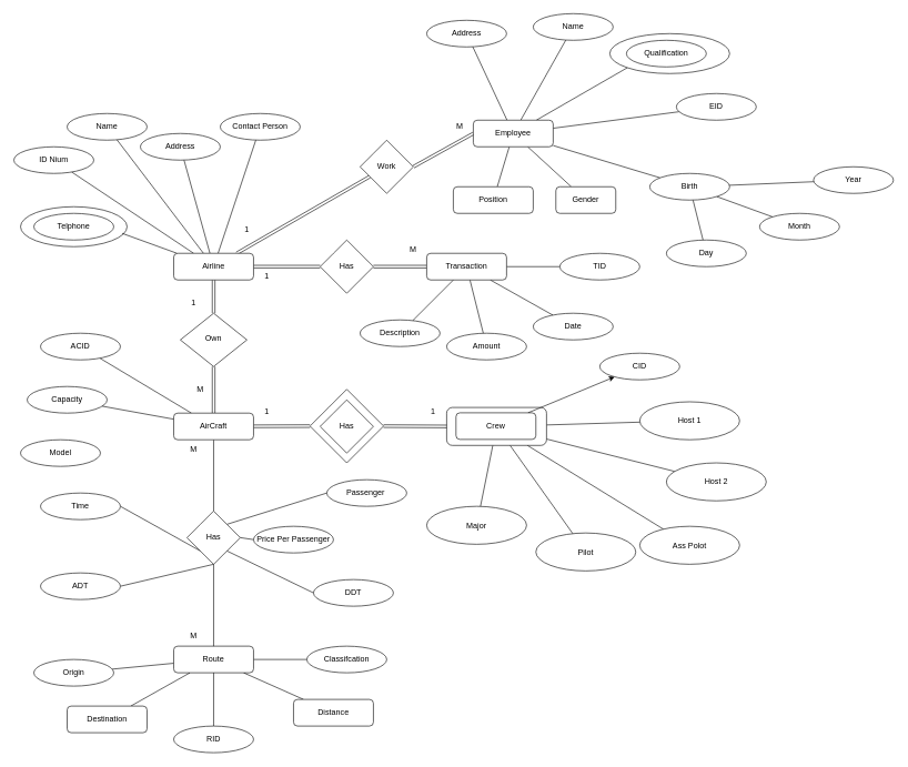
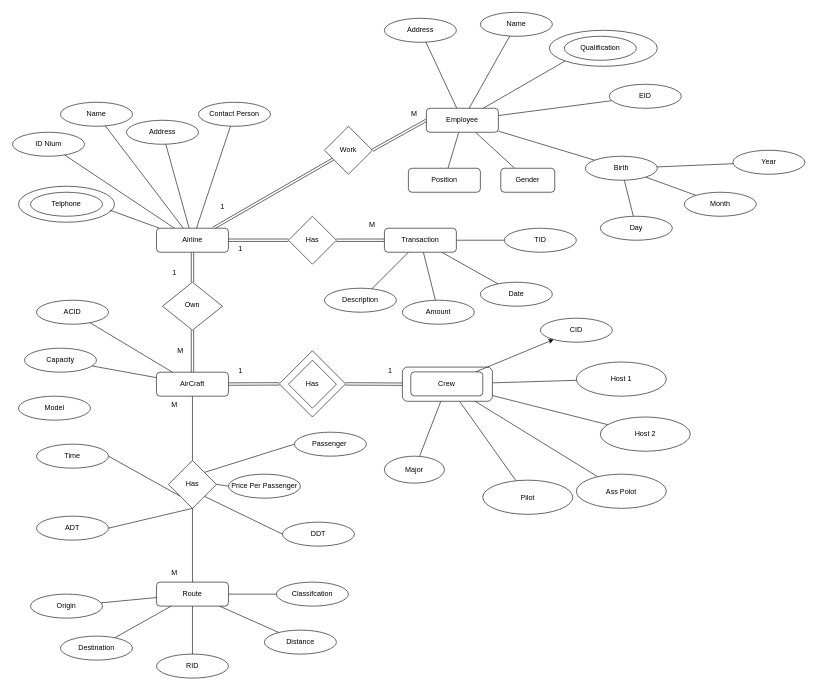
  <mxCell id="0" />
  <mxCell id="1" parent="0" />
  <mxCell id="2" value="" style="ellipse;whiteSpace=wrap;html=1;rounded=1;glass=0;strokeWidth=1;shadow=0;" vertex="1" parent="1"><mxGeometry x="915" y="50" width="180" height="60" as="geometry" /></mxCell>
  <mxCell id="3" value="" style="rhombus;whiteSpace=wrap;html=1;rounded=1;glass=0;strokeWidth=1;shadow=0;arcSize=0;" parent="1" vertex="1"><mxGeometry x="464.75" y="584.25" width="110.5" height="110.5" as="geometry" /></mxCell>
  <mxCell id="4" value="" style="edgeStyle=none;rounded=0;orthogonalLoop=1;jettySize=auto;html=1;endArrow=none;endFill=0;" parent="1" source="9" target="62" edge="1"><mxGeometry relative="1" as="geometry" /></mxCell>
  <mxCell id="5" value="" style="edgeStyle=none;rounded=0;orthogonalLoop=1;jettySize=auto;html=1;endArrow=none;endFill=0;" parent="1" source="9" target="63" edge="1"><mxGeometry relative="1" as="geometry" /></mxCell>
  <mxCell id="6" value="" style="edgeStyle=none;rounded=0;orthogonalLoop=1;jettySize=auto;html=1;endArrow=none;endFill=0;" parent="1" source="9" target="64" edge="1"><mxGeometry relative="1" as="geometry" /></mxCell>
  <mxCell id="7" value="" style="edgeStyle=none;rounded=0;orthogonalLoop=1;jettySize=auto;html=1;endArrow=none;endFill=0;" parent="1" source="9" target="65" edge="1"><mxGeometry relative="1" as="geometry" /></mxCell>
  <mxCell id="8" value="" style="edgeStyle=none;rounded=0;orthogonalLoop=1;jettySize=auto;html=1;endArrow=none;endFill=0;" parent="1" source="9" target="66" edge="1"><mxGeometry relative="1" as="geometry" /></mxCell>
  <mxCell id="9" value="" style="whiteSpace=wrap;html=1;rounded=1;glass=0;strokeWidth=1;shadow=0;arcSize=15;" parent="1" vertex="1"><mxGeometry x="670" y="611.5" width="150" height="57" as="geometry" /></mxCell>
  <mxCell id="10" value="" style="ellipse;whiteSpace=wrap;html=1;rounded=1;glass=0;strokeWidth=1;shadow=0;" parent="1" vertex="1"><mxGeometry x="30" y="310" width="160" height="60" as="geometry" /></mxCell>
  <mxCell id="11" value="" style="rounded=0;html=1;jettySize=auto;orthogonalLoop=1;fontSize=11;endArrow=none;endFill=0;strokeWidth=1;shadow=0;labelBackgroundColor=none;edgeStyle=orthogonalEdgeStyle;shape=link;" parent="1" source="19" target="21" edge="1"><mxGeometry relative="1" as="geometry" /></mxCell>
  <mxCell id="12" value="" style="rounded=0;orthogonalLoop=1;jettySize=auto;html=1;endArrow=none;endFill=0;" parent="1" source="19" target="33" edge="1"><mxGeometry relative="1" as="geometry" /></mxCell>
  <mxCell id="13" value="" style="rounded=0;orthogonalLoop=1;jettySize=auto;html=1;endArrow=none;endFill=0;" parent="1" source="19" target="34" edge="1"><mxGeometry relative="1" as="geometry" /></mxCell>
  <mxCell id="14" value="" style="edgeStyle=none;rounded=0;orthogonalLoop=1;jettySize=auto;html=1;endArrow=none;endFill=0;" parent="1" source="19" target="35" edge="1"><mxGeometry relative="1" as="geometry" /></mxCell>
  <mxCell id="15" value="" style="edgeStyle=none;rounded=0;orthogonalLoop=1;jettySize=auto;html=1;entryX=0.954;entryY=0.667;entryDx=0;entryDy=0;entryPerimeter=0;endArrow=none;endFill=0;" parent="1" source="19" target="10" edge="1"><mxGeometry relative="1" as="geometry"><mxPoint x="180" y="360" as="targetPoint" /></mxGeometry></mxCell>
  <mxCell id="16" value="" style="edgeStyle=none;rounded=0;orthogonalLoop=1;jettySize=auto;html=1;endArrow=none;endFill=0;" parent="1" source="19" target="37" edge="1"><mxGeometry relative="1" as="geometry" /></mxCell>
  <mxCell id="17" value="" style="edgeStyle=none;rounded=0;orthogonalLoop=1;jettySize=auto;html=1;endArrow=none;endFill=0;shape=link;" parent="1" source="19" target="67" edge="1"><mxGeometry relative="1" as="geometry" /></mxCell>
  <mxCell id="18" value="" style="edgeStyle=none;rounded=0;orthogonalLoop=1;jettySize=auto;html=1;endArrow=none;endFill=0;shape=link;" parent="1" source="19" target="78" edge="1"><mxGeometry relative="1" as="geometry" /></mxCell>
  <mxCell id="19" value="Airline" style="rounded=1;whiteSpace=wrap;html=1;fontSize=12;glass=0;strokeWidth=1;shadow=0;" parent="1" vertex="1"><mxGeometry x="260" y="380" width="120" height="40" as="geometry" /></mxCell>
  <mxCell id="20" style="edgeStyle=none;rounded=0;orthogonalLoop=1;jettySize=auto;html=1;exitX=0.5;exitY=1;exitDx=0;exitDy=0;entryX=0.5;entryY=0;entryDx=0;entryDy=0;endArrow=none;endFill=0;shape=link;" parent="1" source="21" target="26" edge="1"><mxGeometry relative="1" as="geometry" /></mxCell>
  <mxCell id="21" value="Own" style="rhombus;whiteSpace=wrap;html=1;shadow=0;fontFamily=Helvetica;fontSize=12;align=center;strokeWidth=1;spacing=6;spacingTop=-4;" parent="1" vertex="1"><mxGeometry x="270" y="470" width="100" height="80" as="geometry" /></mxCell>
  <mxCell id="22" value="" style="edgeStyle=none;rounded=0;orthogonalLoop=1;jettySize=auto;html=1;endArrow=none;endFill=0;" parent="1" source="26" target="45" edge="1"><mxGeometry relative="1" as="geometry" /></mxCell>
  <mxCell id="23" value="" style="edgeStyle=none;rounded=0;orthogonalLoop=1;jettySize=auto;html=1;endArrow=none;endFill=0;" parent="1" source="26" target="47" edge="1"><mxGeometry relative="1" as="geometry" /></mxCell>
  <mxCell id="24" value="" style="edgeStyle=none;rounded=0;orthogonalLoop=1;jettySize=auto;html=1;entryX=0;entryY=0.5;entryDx=0;entryDy=0;endArrow=none;endFill=0;shape=link;" parent="1" source="26" target="3" edge="1"><mxGeometry relative="1" as="geometry"><mxPoint x="460" y="640" as="targetPoint" /></mxGeometry></mxCell>
  <mxCell id="25" style="edgeStyle=orthogonalEdgeStyle;rounded=0;orthogonalLoop=1;jettySize=auto;html=1;exitX=0.5;exitY=1;exitDx=0;exitDy=0;entryX=0.5;entryY=0;entryDx=0;entryDy=0;endArrow=none;endFill=0;" edge="1" parent="1" source="26" target="44"><mxGeometry relative="1" as="geometry" /></mxCell>
  <mxCell id="26" value="AirCraft" style="rounded=1;whiteSpace=wrap;html=1;fontSize=12;glass=0;strokeWidth=1;shadow=0;" parent="1" vertex="1"><mxGeometry x="260" y="620" width="120" height="40" as="geometry" /></mxCell>
  <mxCell id="27" value="" style="edgeStyle=none;rounded=0;orthogonalLoop=1;jettySize=auto;html=1;endArrow=none;endFill=0;" parent="1" source="32" target="53" edge="1"><mxGeometry relative="1" as="geometry" /></mxCell>
  <mxCell id="28" value="" style="edgeStyle=none;rounded=0;orthogonalLoop=1;jettySize=auto;html=1;endArrow=none;endFill=0;" parent="1" source="32" target="54" edge="1"><mxGeometry relative="1" as="geometry" /></mxCell>
  <mxCell id="29" value="" style="edgeStyle=none;rounded=0;orthogonalLoop=1;jettySize=auto;html=1;endArrow=none;endFill=0;" parent="1" source="32" target="55" edge="1"><mxGeometry relative="1" as="geometry" /></mxCell>
  <mxCell id="30" value="" style="edgeStyle=none;rounded=0;orthogonalLoop=1;jettySize=auto;html=1;endArrow=none;endFill=0;" parent="1" source="32" target="56" edge="1"><mxGeometry relative="1" as="geometry" /></mxCell>
  <mxCell id="31" value="" style="edgeStyle=none;rounded=0;orthogonalLoop=1;jettySize=auto;html=1;endArrow=none;endFill=0;" parent="1" source="32" target="57" edge="1"><mxGeometry relative="1" as="geometry" /></mxCell>
  <mxCell id="32" value="Route" style="rounded=1;whiteSpace=wrap;html=1;fontSize=12;glass=0;strokeWidth=1;shadow=0;" parent="1" vertex="1"><mxGeometry x="260" y="970" width="120" height="40" as="geometry" /></mxCell>
  <mxCell id="33" value="Name" style="ellipse;whiteSpace=wrap;html=1;rounded=1;glass=0;strokeWidth=1;shadow=0;" parent="1" vertex="1"><mxGeometry y="170" width="120" height="40" as="geometry" x="100" /></mxCell>
  <mxCell id="34" value="ID Nium" style="ellipse;whiteSpace=wrap;html=1;rounded=1;glass=0;strokeWidth=1;shadow=0;" parent="1" vertex="1"><mxGeometry x="20" y="220" width="120" height="40" as="geometry" /></mxCell>
  <mxCell id="35" value="Address" style="ellipse;whiteSpace=wrap;html=1;rounded=1;glass=0;strokeWidth=1;shadow=0;" parent="1" vertex="1"><mxGeometry x="210" y="200" width="120" height="40" as="geometry" /></mxCell>
  <mxCell id="36" value="Telphone" style="ellipse;whiteSpace=wrap;html=1;rounded=1;glass=0;strokeWidth=1;shadow=0;" parent="1" vertex="1"><mxGeometry x="50" y="320" width="120" height="40" as="geometry" /></mxCell>
  <mxCell id="37" value="Contact Person" style="ellipse;whiteSpace=wrap;html=1;rounded=1;glass=0;strokeWidth=1;shadow=0;" parent="1" vertex="1"><mxGeometry x="330" y="170" width="120" height="40" as="geometry" /></mxCell>
  <mxCell id="38" style="edgeStyle=none;rounded=0;orthogonalLoop=1;jettySize=auto;html=1;exitX=0.5;exitY=1;exitDx=0;exitDy=0;entryX=0.5;entryY=0;entryDx=0;entryDy=0;endArrow=none;endFill=0;" parent="1" source="44" target="32" edge="1"><mxGeometry relative="1" as="geometry" /></mxCell>
  <mxCell id="39" style="edgeStyle=none;rounded=0;orthogonalLoop=1;jettySize=auto;html=1;exitX=1;exitY=0.5;exitDx=0;exitDy=0;entryX=0;entryY=0.5;entryDx=0;entryDy=0;endArrow=none;endFill=0;" parent="1" source="44" target="48" edge="1"><mxGeometry relative="1" as="geometry" /></mxCell>
  <mxCell id="40" style="edgeStyle=none;rounded=0;orthogonalLoop=1;jettySize=auto;html=1;exitX=1;exitY=0;exitDx=0;exitDy=0;entryX=0;entryY=0.5;entryDx=0;entryDy=0;endArrow=none;endFill=0;" parent="1" source="44" target="49" edge="1"><mxGeometry relative="1" as="geometry" /></mxCell>
  <mxCell id="41" style="edgeStyle=none;rounded=0;orthogonalLoop=1;jettySize=auto;html=1;exitX=1;exitY=1;exitDx=0;exitDy=0;entryX=0;entryY=0.5;entryDx=0;entryDy=0;endArrow=none;endFill=0;" parent="1" source="44" target="50" edge="1"><mxGeometry relative="1" as="geometry" /></mxCell>
  <mxCell id="42" style="edgeStyle=none;rounded=0;orthogonalLoop=1;jettySize=auto;html=1;exitX=0.5;exitY=1;exitDx=0;exitDy=0;entryX=1;entryY=0.5;entryDx=0;entryDy=0;endArrow=none;endFill=0;" parent="1" source="44" target="52" edge="1"><mxGeometry relative="1" as="geometry" /></mxCell>
  <mxCell id="43" style="edgeStyle=none;rounded=0;orthogonalLoop=1;jettySize=auto;html=1;exitX=0;exitY=1;exitDx=0;exitDy=0;entryX=1;entryY=0.5;entryDx=0;entryDy=0;endArrow=none;endFill=0;" parent="1" source="44" target="51" edge="1"><mxGeometry relative="1" as="geometry" /></mxCell>
  <mxCell id="44" value="Has" style="rhombus;whiteSpace=wrap;html=1;rounded=1;glass=0;strokeWidth=1;shadow=0;arcSize=0;" parent="1" vertex="1"><mxGeometry x="280" y="767" width="80" height="80" as="geometry" /></mxCell>
  <mxCell id="45" value="ACID" style="ellipse;whiteSpace=wrap;html=1;rounded=1;glass=0;strokeWidth=1;shadow=0;" parent="1" vertex="1"><mxGeometry x="60" y="500" width="120" height="40" as="geometry" /></mxCell>
  <mxCell id="46" value="Model" style="ellipse;whiteSpace=wrap;html=1;rounded=1;glass=0;strokeWidth=1;shadow=0;" parent="1" vertex="1"><mxGeometry x="30" y="660" width="120" height="40" as="geometry" /></mxCell>
  <mxCell id="47" value="Capacity" style="ellipse;whiteSpace=wrap;html=1;rounded=1;glass=0;strokeWidth=1;shadow=0;" parent="1" vertex="1"><mxGeometry x="40" y="580" width="120" height="40" as="geometry" /></mxCell>
  <mxCell id="48" value="Price Per Passenger" style="ellipse;whiteSpace=wrap;html=1;rounded=1;glass=0;strokeWidth=1;shadow=0;" parent="1" vertex="1"><mxGeometry x="380" y="790" width="120" height="40" as="geometry" /></mxCell>
  <mxCell id="49" value="Passenger&amp;nbsp;" style="ellipse;whiteSpace=wrap;html=1;rounded=1;glass=0;strokeWidth=1;shadow=0;" parent="1" vertex="1"><mxGeometry x="490" y="720" width="120" height="40" as="geometry" /></mxCell>
  <mxCell id="50" value="DDT" style="ellipse;whiteSpace=wrap;html=1;rounded=1;glass=0;strokeWidth=1;shadow=0;" parent="1" vertex="1"><mxGeometry x="470" y="870" width="120" height="40" as="geometry" /></mxCell>
  <mxCell id="51" value="Time" style="ellipse;whiteSpace=wrap;html=1;rounded=1;glass=0;strokeWidth=1;shadow=0;" parent="1" vertex="1"><mxGeometry x="60" y="740" width="120" height="40" as="geometry" /></mxCell>
  <mxCell id="52" value="ADT" style="ellipse;whiteSpace=wrap;html=1;rounded=1;glass=0;strokeWidth=1;shadow=0;" parent="1" vertex="1"><mxGeometry x="60" y="860" width="120" height="40" as="geometry" /></mxCell>
  <mxCell id="53" value="RID" style="ellipse;whiteSpace=wrap;html=1;rounded=1;glass=0;strokeWidth=1;shadow=0;" parent="1" vertex="1"><mxGeometry x="260" y="1090" width="120" height="40" as="geometry" /></mxCell>
- <mxCell id="54" value="Destination" style="whiteSpace=wrap;html=1;glass=0;strokeWidth=1;shadow=0;rounded=1;" parent="1" vertex="1"><mxGeometry y="1060" width="120" height="40" as="geometry" x="100" /></mxCell>
+ <mxCell id="54" value="Destination" style="ellipse;whiteSpace=wrap;html=1;rounded=1;glass=0;strokeWidth=1;shadow=0;" parent="1" vertex="1"><mxGeometry y="1060" width="120" height="40" as="geometry" x="100" /></mxCell>
  <mxCell id="55" value="Origin" style="ellipse;whiteSpace=wrap;html=1;rounded=1;glass=0;strokeWidth=1;shadow=0;" parent="1" vertex="1"><mxGeometry x="50" y="990" width="120" height="40" as="geometry" /></mxCell>
- <mxCell id="56" value="Distance" style="whiteSpace=wrap;html=1;glass=0;strokeWidth=1;shadow=0;rounded=1;" parent="1" vertex="1"><mxGeometry x="440" y="1050" width="120" height="40" as="geometry" /></mxCell>
+ <mxCell id="56" value="Distance" style="ellipse;whiteSpace=wrap;html=1;rounded=1;glass=0;strokeWidth=1;shadow=0;" parent="1" vertex="1"><mxGeometry x="440" y="1050" width="120" height="40" as="geometry" /></mxCell>
  <mxCell id="57" value="Classifcation" style="ellipse;whiteSpace=wrap;html=1;rounded=1;glass=0;strokeWidth=1;shadow=0;" parent="1" vertex="1"><mxGeometry x="460" y="970" width="120" height="40" as="geometry" /></mxCell>
  <mxCell id="58" value="" style="edgeStyle=none;rounded=0;orthogonalLoop=1;jettySize=auto;html=1;exitX=1;exitY=0.5;exitDx=0;exitDy=0;endArrow=none;endFill=0;shape=link;" parent="1" source="3" edge="1"><mxGeometry relative="1" as="geometry"><mxPoint x="580" y="640" as="sourcePoint" /><mxPoint x="670" y="640" as="targetPoint" /></mxGeometry></mxCell>
  <mxCell id="59" value="Has" style="rhombus;whiteSpace=wrap;html=1;rounded=1;glass=0;strokeWidth=1;shadow=0;arcSize=0;" parent="1" vertex="1"><mxGeometry x="480" y="600" width="80" height="80" as="geometry" /></mxCell>
  <mxCell id="60" value="" style="rounded=0;orthogonalLoop=1;jettySize=auto;html=1;" edge="1" parent="1" source="61" target="111"><mxGeometry relative="1" as="geometry" /></mxCell>
  <mxCell id="61" value="Crew" style="whiteSpace=wrap;html=1;rounded=1;glass=0;strokeWidth=1;shadow=0;arcSize=15;" parent="1" vertex="1"><mxGeometry x="684" y="619.5" width="120" height="40" as="geometry" /></mxCell>
  <mxCell id="62" value="Host 2" style="ellipse;whiteSpace=wrap;html=1;rounded=1;glass=0;strokeWidth=1;shadow=0;arcSize=15;" parent="1" vertex="1"><mxGeometry x="1000" y="694.75" width="150" height="57" as="geometry" /></mxCell>
  <mxCell id="63" value="Ass Polot" style="ellipse;whiteSpace=wrap;html=1;rounded=1;glass=0;strokeWidth=1;shadow=0;arcSize=15;" parent="1" vertex="1"><mxGeometry x="960" y="790" width="150" height="57" as="geometry" /></mxCell>
  <mxCell id="64" value="Pilot" style="ellipse;whiteSpace=wrap;html=1;rounded=1;glass=0;strokeWidth=1;shadow=0;arcSize=15;" parent="1" vertex="1"><mxGeometry x="804" y="800" width="150" height="57" as="geometry" /></mxCell>
- <mxCell id="65" value="Major" style="ellipse;whiteSpace=wrap;html=1;rounded=1;glass=0;strokeWidth=1;shadow=0;arcSize=15;" parent="1" vertex="1"><mxGeometry x="640" y="760" width="150" height="57" as="geometry" /></mxCell>
+ <mxCell id="65" value="Major" style="ellipse;whiteSpace=wrap;html=1;rounded=1;glass=0;strokeWidth=1;shadow=0;arcSize=15;" parent="1" vertex="1"><mxGeometry x="640" y="760" width="100" height="45" as="geometry" /></mxCell>
  <mxCell id="66" value="Host 1&lt;br&gt;" style="ellipse;whiteSpace=wrap;html=1;rounded=1;glass=0;strokeWidth=1;shadow=0;arcSize=15;" parent="1" vertex="1"><mxGeometry x="960" y="603" width="150" height="57" as="geometry" /></mxCell>
  <mxCell id="67" value="Has" style="rhombus;whiteSpace=wrap;html=1;rounded=1;glass=0;strokeWidth=1;shadow=0;arcSize=0;" parent="1" vertex="1"><mxGeometry x="480" y="360" width="80" height="80" as="geometry" /></mxCell>
  <mxCell id="68" style="edgeStyle=none;rounded=0;orthogonalLoop=1;jettySize=auto;html=1;exitX=0;exitY=0.5;exitDx=0;exitDy=0;entryX=1;entryY=0.5;entryDx=0;entryDy=0;endArrow=none;endFill=0;shape=link;" parent="1" source="73" target="67" edge="1"><mxGeometry relative="1" as="geometry" /></mxCell>
  <mxCell id="69" value="" style="edgeStyle=none;rounded=0;orthogonalLoop=1;jettySize=auto;html=1;endArrow=none;endFill=0;" parent="1" source="73" target="74" edge="1"><mxGeometry relative="1" as="geometry" /></mxCell>
  <mxCell id="70" value="" style="edgeStyle=none;rounded=0;orthogonalLoop=1;jettySize=auto;html=1;endArrow=none;endFill=0;" parent="1" source="73" target="75" edge="1"><mxGeometry relative="1" as="geometry" /></mxCell>
  <mxCell id="71" value="" style="edgeStyle=none;rounded=0;orthogonalLoop=1;jettySize=auto;html=1;endArrow=none;endFill=0;" parent="1" source="73" target="76" edge="1"><mxGeometry relative="1" as="geometry" /></mxCell>
  <mxCell id="72" value="" style="edgeStyle=none;rounded=0;orthogonalLoop=1;jettySize=auto;html=1;endArrow=none;endFill=0;" parent="1" source="73" target="77" edge="1"><mxGeometry relative="1" as="geometry" /></mxCell>
  <mxCell id="73" value="Transaction" style="rounded=1;whiteSpace=wrap;html=1;fontSize=12;glass=0;strokeWidth=1;shadow=0;" parent="1" vertex="1"><mxGeometry x="640" y="380" width="120" height="40" as="geometry" /></mxCell>
  <mxCell id="74" value="Description" style="ellipse;whiteSpace=wrap;html=1;rounded=1;glass=0;strokeWidth=1;shadow=0;" parent="1" vertex="1"><mxGeometry x="540" y="480" width="120" height="40" as="geometry" /></mxCell>
  <mxCell id="75" value="Amount" style="ellipse;whiteSpace=wrap;html=1;rounded=1;glass=0;strokeWidth=1;shadow=0;" parent="1" vertex="1"><mxGeometry x="670" y="500" width="120" height="40" as="geometry" /></mxCell>
  <mxCell id="76" value="Date" style="ellipse;whiteSpace=wrap;html=1;rounded=1;glass=0;strokeWidth=1;shadow=0;" parent="1" vertex="1"><mxGeometry x="800" y="470" width="120" height="40" as="geometry" /></mxCell>
  <mxCell id="77" value="TID" style="ellipse;whiteSpace=wrap;html=1;rounded=1;glass=0;strokeWidth=1;shadow=0;" parent="1" vertex="1"><mxGeometry x="840" y="380" width="120" height="40" as="geometry" /></mxCell>
  <mxCell id="78" value="Work" style="rhombus;whiteSpace=wrap;html=1;rounded=1;glass=0;strokeWidth=1;shadow=0;arcSize=0;" parent="1" vertex="1"><mxGeometry x="540" y="210" width="80" height="80" as="geometry" /></mxCell>
  <mxCell id="79" style="edgeStyle=none;rounded=0;orthogonalLoop=1;jettySize=auto;html=1;exitX=0;exitY=0.5;exitDx=0;exitDy=0;entryX=1;entryY=0.5;entryDx=0;entryDy=0;endArrow=none;endFill=0;shape=link;" parent="1" source="87" target="78" edge="1"><mxGeometry relative="1" as="geometry" /></mxCell>
  <mxCell id="80" value="" style="edgeStyle=none;rounded=0;orthogonalLoop=1;jettySize=auto;html=1;endArrow=none;endFill=0;" parent="1" source="87" target="88" edge="1"><mxGeometry relative="1" as="geometry" /></mxCell>
  <mxCell id="81" value="" style="edgeStyle=none;rounded=0;orthogonalLoop=1;jettySize=auto;html=1;endArrow=none;endFill=0;" parent="1" source="87" target="89" edge="1"><mxGeometry relative="1" as="geometry" /></mxCell>
  <mxCell id="82" value="" style="edgeStyle=none;rounded=0;orthogonalLoop=1;jettySize=auto;html=1;endArrow=none;endFill=0;" parent="1" source="87" target="93" edge="1"><mxGeometry relative="1" as="geometry" /></mxCell>
  <mxCell id="83" value="" style="edgeStyle=none;rounded=0;orthogonalLoop=1;jettySize=auto;html=1;endArrow=none;endFill=0;" parent="1" source="87" target="94" edge="1"><mxGeometry relative="1" as="geometry" /></mxCell>
  <mxCell id="84" value="" style="edgeStyle=none;rounded=0;orthogonalLoop=1;jettySize=auto;html=1;endArrow=none;endFill=0;entryX=0;entryY=1;entryDx=0;entryDy=0;" parent="1" source="87" target="2" edge="1"><mxGeometry relative="1" as="geometry" /></mxCell>
  <mxCell id="85" value="" style="edgeStyle=none;rounded=0;orthogonalLoop=1;jettySize=auto;html=1;endArrow=none;endFill=0;" parent="1" source="87" target="96" edge="1"><mxGeometry relative="1" as="geometry" /></mxCell>
  <mxCell id="86" value="" style="edgeStyle=none;rounded=0;orthogonalLoop=1;jettySize=auto;html=1;endArrow=none;endFill=0;" parent="1" source="87" target="97" edge="1"><mxGeometry relative="1" as="geometry" /></mxCell>
  <mxCell id="87" value="Employee" style="rounded=1;whiteSpace=wrap;html=1;fontSize=12;glass=0;strokeWidth=1;shadow=0;" parent="1" vertex="1"><mxGeometry x="710" y="180" width="120" height="40" as="geometry" /></mxCell>
  <mxCell id="88" value="Position" style="rounded=1;whiteSpace=wrap;html=1;fontSize=12;glass=0;strokeWidth=1;shadow=0;" parent="1" vertex="1"><mxGeometry x="680" y="280" width="120" height="40" as="geometry" /></mxCell>
  <mxCell id="89" value="Gender" style="rounded=1;whiteSpace=wrap;html=1;fontSize=12;glass=0;strokeWidth=1;shadow=0;" parent="1" vertex="1"><mxGeometry x="834" y="280" width="90" height="40" as="geometry" /></mxCell>
  <mxCell id="90" value="" style="edgeStyle=none;rounded=0;orthogonalLoop=1;jettySize=auto;html=1;endArrow=none;endFill=0;" parent="1" source="93" target="98" edge="1"><mxGeometry relative="1" as="geometry" /></mxCell>
  <mxCell id="91" value="" style="edgeStyle=none;rounded=0;orthogonalLoop=1;jettySize=auto;html=1;endArrow=none;endFill=0;" parent="1" source="93" target="99" edge="1"><mxGeometry relative="1" as="geometry" /></mxCell>
  <mxCell id="92" value="" style="edgeStyle=none;rounded=0;orthogonalLoop=1;jettySize=auto;html=1;endArrow=none;endFill=0;" parent="1" source="93" target="100" edge="1"><mxGeometry relative="1" as="geometry" /></mxCell>
  <mxCell id="93" value="Birth" style="ellipse;whiteSpace=wrap;html=1;rounded=1;glass=0;strokeWidth=1;shadow=0;" parent="1" vertex="1"><mxGeometry x="975" y="260" width="120" height="40" as="geometry" /></mxCell>
  <mxCell id="94" value="EID" style="ellipse;whiteSpace=wrap;html=1;rounded=1;glass=0;strokeWidth=1;shadow=0;" parent="1" vertex="1"><mxGeometry x="1015" y="140" width="120" height="40" as="geometry" /></mxCell>
  <mxCell id="95" value="Qualification" style="ellipse;whiteSpace=wrap;html=1;rounded=1;glass=0;strokeWidth=1;shadow=0;" parent="1" vertex="1"><mxGeometry x="940" y="60" width="120" height="40" as="geometry" /></mxCell>
  <mxCell id="96" value="Name" style="ellipse;whiteSpace=wrap;html=1;rounded=1;glass=0;strokeWidth=1;shadow=0;" parent="1" vertex="1"><mxGeometry x="800" y="20" width="120" height="40" as="geometry" /></mxCell>
  <mxCell id="97" value="Address" style="ellipse;whiteSpace=wrap;html=1;rounded=1;glass=0;strokeWidth=1;shadow=0;" parent="1" vertex="1"><mxGeometry x="640" y="30" width="120" height="40" as="geometry" /></mxCell>
  <mxCell id="98" value="Month" style="ellipse;whiteSpace=wrap;html=1;rounded=1;glass=0;strokeWidth=1;shadow=0;" parent="1" vertex="1"><mxGeometry x="1140" y="320" width="120" height="40" as="geometry" /></mxCell>
  <mxCell id="99" value="Day" style="ellipse;whiteSpace=wrap;html=1;rounded=1;glass=0;strokeWidth=1;shadow=0;" parent="1" vertex="1"><mxGeometry x="1000" y="360" width="120" height="40" as="geometry" /></mxCell>
  <mxCell id="100" value="Year" style="ellipse;whiteSpace=wrap;html=1;rounded=1;glass=0;strokeWidth=1;shadow=0;" parent="1" vertex="1"><mxGeometry x="1221" y="250" width="120" height="40" as="geometry" /></mxCell>
  <mxCell id="101" value="1" style="text;strokeColor=none;align=center;fillColor=none;html=1;verticalAlign=middle;whiteSpace=wrap;rounded=0;" parent="1" vertex="1"><mxGeometry x="260" y="440" width="60" height="30" as="geometry" /></mxCell>
  <mxCell id="102" value="M" style="text;strokeColor=none;align=center;fillColor=none;html=1;verticalAlign=middle;whiteSpace=wrap;rounded=0;" parent="1" vertex="1"><mxGeometry x="270" y="570" width="60" height="30" as="geometry" /></mxCell>
  <mxCell id="103" value="1" style="text;strokeColor=none;align=center;fillColor=none;html=1;verticalAlign=middle;whiteSpace=wrap;rounded=0;" parent="1" vertex="1"><mxGeometry x="370" y="603" width="60" height="30" as="geometry" /></mxCell>
  <mxCell id="104" value="1" style="text;strokeColor=none;align=center;fillColor=none;html=1;verticalAlign=middle;whiteSpace=wrap;rounded=0;" parent="1" vertex="1"><mxGeometry x="620" y="603" width="60" height="30" as="geometry" /></mxCell>
  <mxCell id="105" value="M" style="text;strokeColor=none;align=center;fillColor=none;html=1;verticalAlign=middle;whiteSpace=wrap;rounded=0;" parent="1" vertex="1"><mxGeometry x="260" y="940" width="60" height="30" as="geometry" /></mxCell>
  <mxCell id="106" value="1" style="text;strokeColor=none;align=center;fillColor=none;html=1;verticalAlign=middle;whiteSpace=wrap;rounded=0;" parent="1" vertex="1"><mxGeometry x="370" y="400" width="60" height="30" as="geometry" /></mxCell>
  <mxCell id="107" value="M" style="text;strokeColor=none;align=center;fillColor=none;html=1;verticalAlign=middle;whiteSpace=wrap;rounded=0;" parent="1" vertex="1"><mxGeometry x="590" y="360" width="60" height="30" as="geometry" /></mxCell>
  <mxCell id="108" value="1" style="text;strokeColor=none;align=center;fillColor=none;html=1;verticalAlign=middle;whiteSpace=wrap;rounded=0;" parent="1" vertex="1"><mxGeometry x="340" y="330" width="60" height="30" as="geometry" /></mxCell>
  <mxCell id="109" value="M" style="text;strokeColor=none;align=center;fillColor=none;html=1;verticalAlign=middle;whiteSpace=wrap;rounded=0;" parent="1" vertex="1"><mxGeometry x="660" y="175" width="60" height="30" as="geometry" /></mxCell>
  <mxCell id="110" value="M" style="text;strokeColor=none;align=center;fillColor=none;html=1;verticalAlign=middle;whiteSpace=wrap;rounded=0;" vertex="1" parent="1"><mxGeometry x="260" y="659.5" width="60" height="30" as="geometry" /></mxCell>
  <mxCell id="111" value="CID" style="ellipse;whiteSpace=wrap;html=1;rounded=1;glass=0;strokeWidth=1;shadow=0;arcSize=15;" vertex="1" parent="1"><mxGeometry x="900" y="530" width="120" height="40" as="geometry" /></mxCell>
